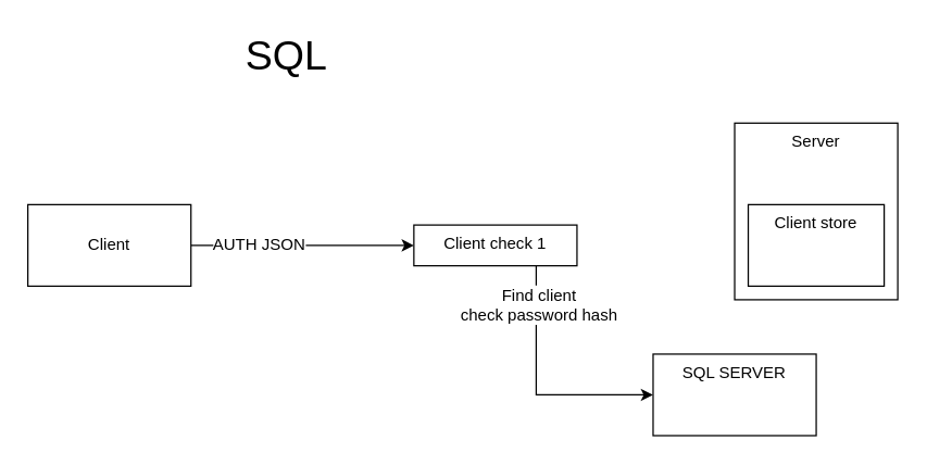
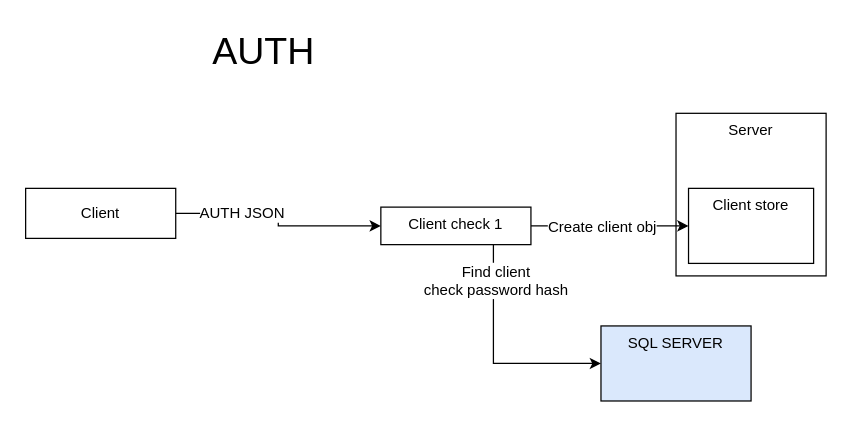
  <mxCell id="0" />
  <mxCell id="1" parent="0" />
  <mxCell id="2" value="Server" style="rounded=0;whiteSpace=wrap;html=1;fontSize=12;verticalAlign=top;" vertex="1" parent="1"><mxGeometry x="540" y="90" width="120" height="130" as="geometry" /></mxCell>
  <mxCell id="3" style="edgeStyle=orthogonalEdgeStyle;rounded=0;orthogonalLoop=1;jettySize=auto;html=1;fontSize=30;" edge="1" parent="1" source="5" target="10"><mxGeometry relative="1" as="geometry" /></mxCell>
  <mxCell id="4" value="AUTH JSON" style="edgeLabel;html=1;align=center;verticalAlign=middle;resizable=0;points=[];fontSize=12;" vertex="1" connectable="0" parent="3"><mxGeometry x="-0.397" y="1" relative="1" as="geometry"><mxPoint as="offset" /></mxGeometry></mxCell>
- <mxCell id="5" value="Client" style="rounded=0;whiteSpace=wrap;html=1;" vertex="1" parent="1"><mxGeometry x="20" y="150" width="120" height="60" as="geometry" /></mxCell>
+ <mxCell id="5" value="Client" style="rounded=0;whiteSpace=wrap;html=1;" vertex="1" parent="1"><mxGeometry x="20" y="150" width="120" height="40" as="geometry" /></mxCell>
  <mxCell id="6" style="edgeStyle=orthogonalEdgeStyle;rounded=0;orthogonalLoop=1;jettySize=auto;html=1;exitX=0.75;exitY=1;exitDx=0;exitDy=0;entryX=0;entryY=0.5;entryDx=0;entryDy=0;fontSize=12;" edge="1" parent="1" source="10" target="12"><mxGeometry relative="1" as="geometry" /></mxCell>
  <mxCell id="7" value="Find client&lt;br&gt;check password hash" style="edgeLabel;html=1;align=center;verticalAlign=middle;resizable=0;points=[];fontSize=12;" vertex="1" connectable="0" parent="6"><mxGeometry x="-0.691" y="1" relative="1" as="geometry"><mxPoint as="offset" /></mxGeometry></mxCell>
+ <mxCell id="8" style="edgeStyle=orthogonalEdgeStyle;rounded=0;orthogonalLoop=1;jettySize=auto;html=1;exitX=1;exitY=0.5;exitDx=0;exitDy=0;fontSize=12;" edge="1" parent="1" source="10" target="13"><mxGeometry relative="1" as="geometry" /></mxCell>
+ <mxCell id="9" value="Create client obj" style="edgeLabel;html=1;align=center;verticalAlign=middle;resizable=0;points=[];fontSize=12;" vertex="1" connectable="0" parent="8"><mxGeometry x="-0.312" relative="1" as="geometry"><mxPoint x="13" as="offset" /></mxGeometry></mxCell>
  <mxCell id="10" value="Client check 1" style="rounded=0;whiteSpace=wrap;html=1;verticalAlign=top;" vertex="1" parent="1"><mxGeometry x="304" y="165" width="120" height="30" as="geometry" /></mxCell>
- <mxCell id="11" value="SQL" style="text;html=1;align=center;verticalAlign=middle;resizable=0;points=[];autosize=1;strokeColor=none;fontSize=30;" vertex="1" parent="1"><mxGeometry x="160" y="20" width="100" height="40" as="geometry" /></mxCell>
- <mxCell id="12" value="SQL SERVER" style="rounded=0;whiteSpace=wrap;html=1;fontSize=12;verticalAlign=top;" vertex="1" parent="1"><mxGeometry x="480" y="260" width="120" height="60" as="geometry" /></mxCell>
+ <mxCell id="11" value="AUTH" style="text;html=1;align=center;verticalAlign=middle;resizable=0;points=[];autosize=1;strokeColor=none;fontSize=30;" vertex="1" parent="1"><mxGeometry x="160" y="20" width="100" height="40" as="geometry" /></mxCell>
+ <mxCell id="12" value="SQL SERVER" style="rounded=0;whiteSpace=wrap;html=1;fontSize=12;verticalAlign=top;fillColor=#dae8fc;" vertex="1" parent="1"><mxGeometry x="480" y="260" width="120" height="60" as="geometry" /></mxCell>
  <mxCell id="13" value="Client store" style="rounded=0;whiteSpace=wrap;html=1;fontSize=12;verticalAlign=top;" vertex="1" parent="1"><mxGeometry x="550" y="150" width="100" height="60" as="geometry" /></mxCell>
